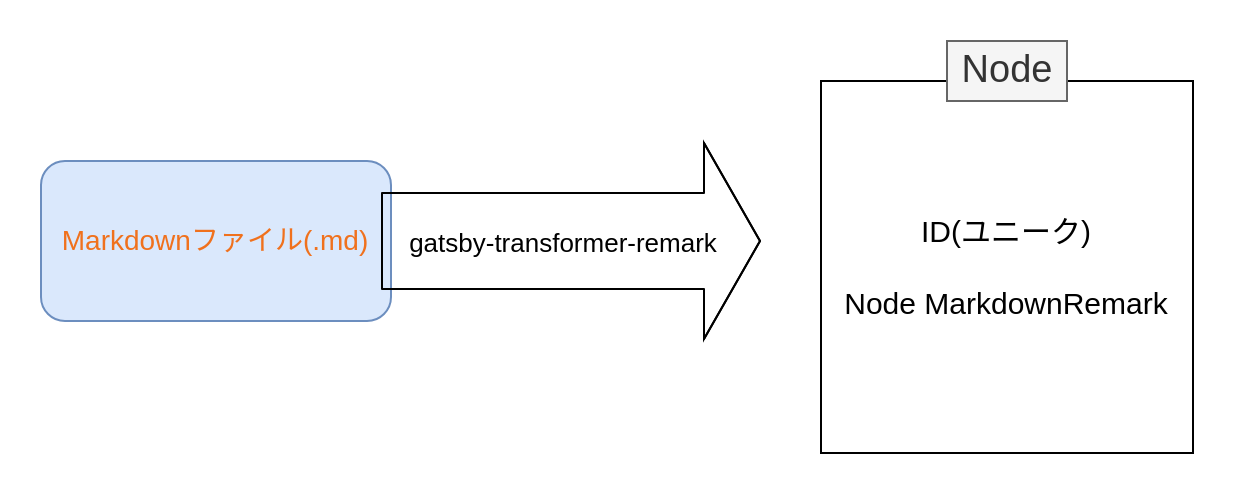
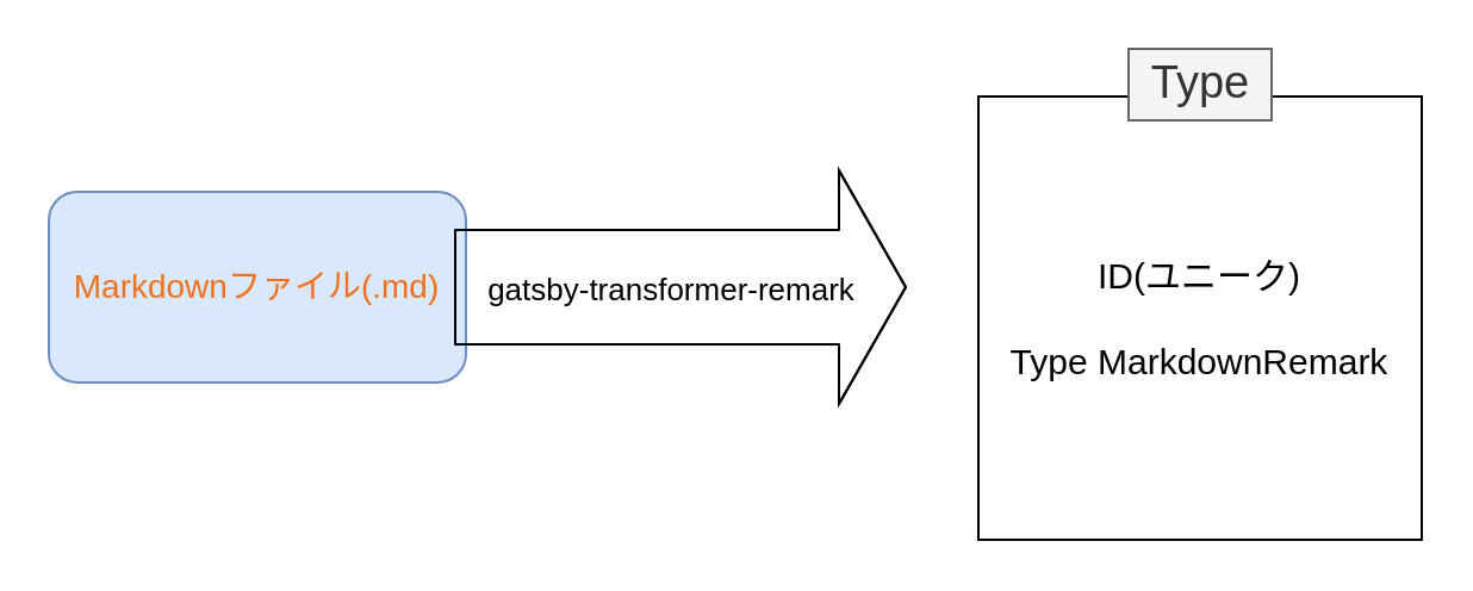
  <mxCell id="0" />
  <mxCell id="1" parent="0" />
  <mxCell id="2" value="&lt;font style=&quot;font-size: 14px&quot;&gt;Markdownファイル(.md)&lt;/font&gt;" style="rounded=1;whiteSpace=wrap;html=1;fillColor=#dae8fc;strokeColor=#6c8ebf;fontColor=#F0711D;" vertex="1" parent="1"><mxGeometry x="20" y="80" width="175" height="80" as="geometry" /></mxCell>
  <mxCell id="3" value="" style="shape=flexArrow;endArrow=classic;html=1;endWidth=49;endSize=9;width=48;" edge="1" parent="1"><mxGeometry width="50" height="50" relative="1" as="geometry"><mxPoint x="190" y="120" as="sourcePoint" /><mxPoint x="380" y="120" as="targetPoint" /><Array as="points"><mxPoint x="290" y="120" /></Array></mxGeometry></mxCell>
  <mxCell id="4" value="gatsby-transformer-remark" style="edgeLabel;html=1;align=center;verticalAlign=middle;resizable=0;points=[];fontSize=13;" vertex="1" connectable="0" parent="3"><mxGeometry x="0.053" y="74" relative="1" as="geometry"><mxPoint x="-10" y="74.5" as="offset" /></mxGeometry></mxCell>
- <mxCell id="5" value="&lt;font style=&quot;font-size: 15px&quot;&gt;ID(ユニーク)&lt;br&gt;&lt;br&gt;Node MarkdownRemark&lt;/font&gt;" style="whiteSpace=wrap;html=1;aspect=fixed;fontSize=13;" vertex="1" parent="1"><mxGeometry x="410" y="40" width="186" height="186" as="geometry" /></mxCell>
- <mxCell id="6" value="Node" style="text;html=1;align=center;verticalAlign=middle;resizable=0;points=[];autosize=1;fontSize=19;fillColor=#f5f5f5;strokeColor=#666666;fontColor=#333333;" vertex="1" parent="1"><mxGeometry x="473" y="20" width="60" height="30" as="geometry" /></mxCell>
+ <mxCell id="5" value="&lt;font style=&quot;font-size: 15px&quot;&gt;ID(ユニーク)&lt;br&gt;&lt;br&gt;Type MarkdownRemark&lt;/font&gt;" style="whiteSpace=wrap;html=1;aspect=fixed;fontSize=13;" vertex="1" parent="1"><mxGeometry x="410" y="40" width="186" height="186" as="geometry" /></mxCell>
+ <mxCell id="6" value="Type" style="text;html=1;align=center;verticalAlign=middle;resizable=0;points=[];autosize=1;fontSize=19;fillColor=#f5f5f5;strokeColor=#666666;fontColor=#333333;" vertex="1" parent="1"><mxGeometry x="473" y="20" width="60" height="30" as="geometry" /></mxCell>
